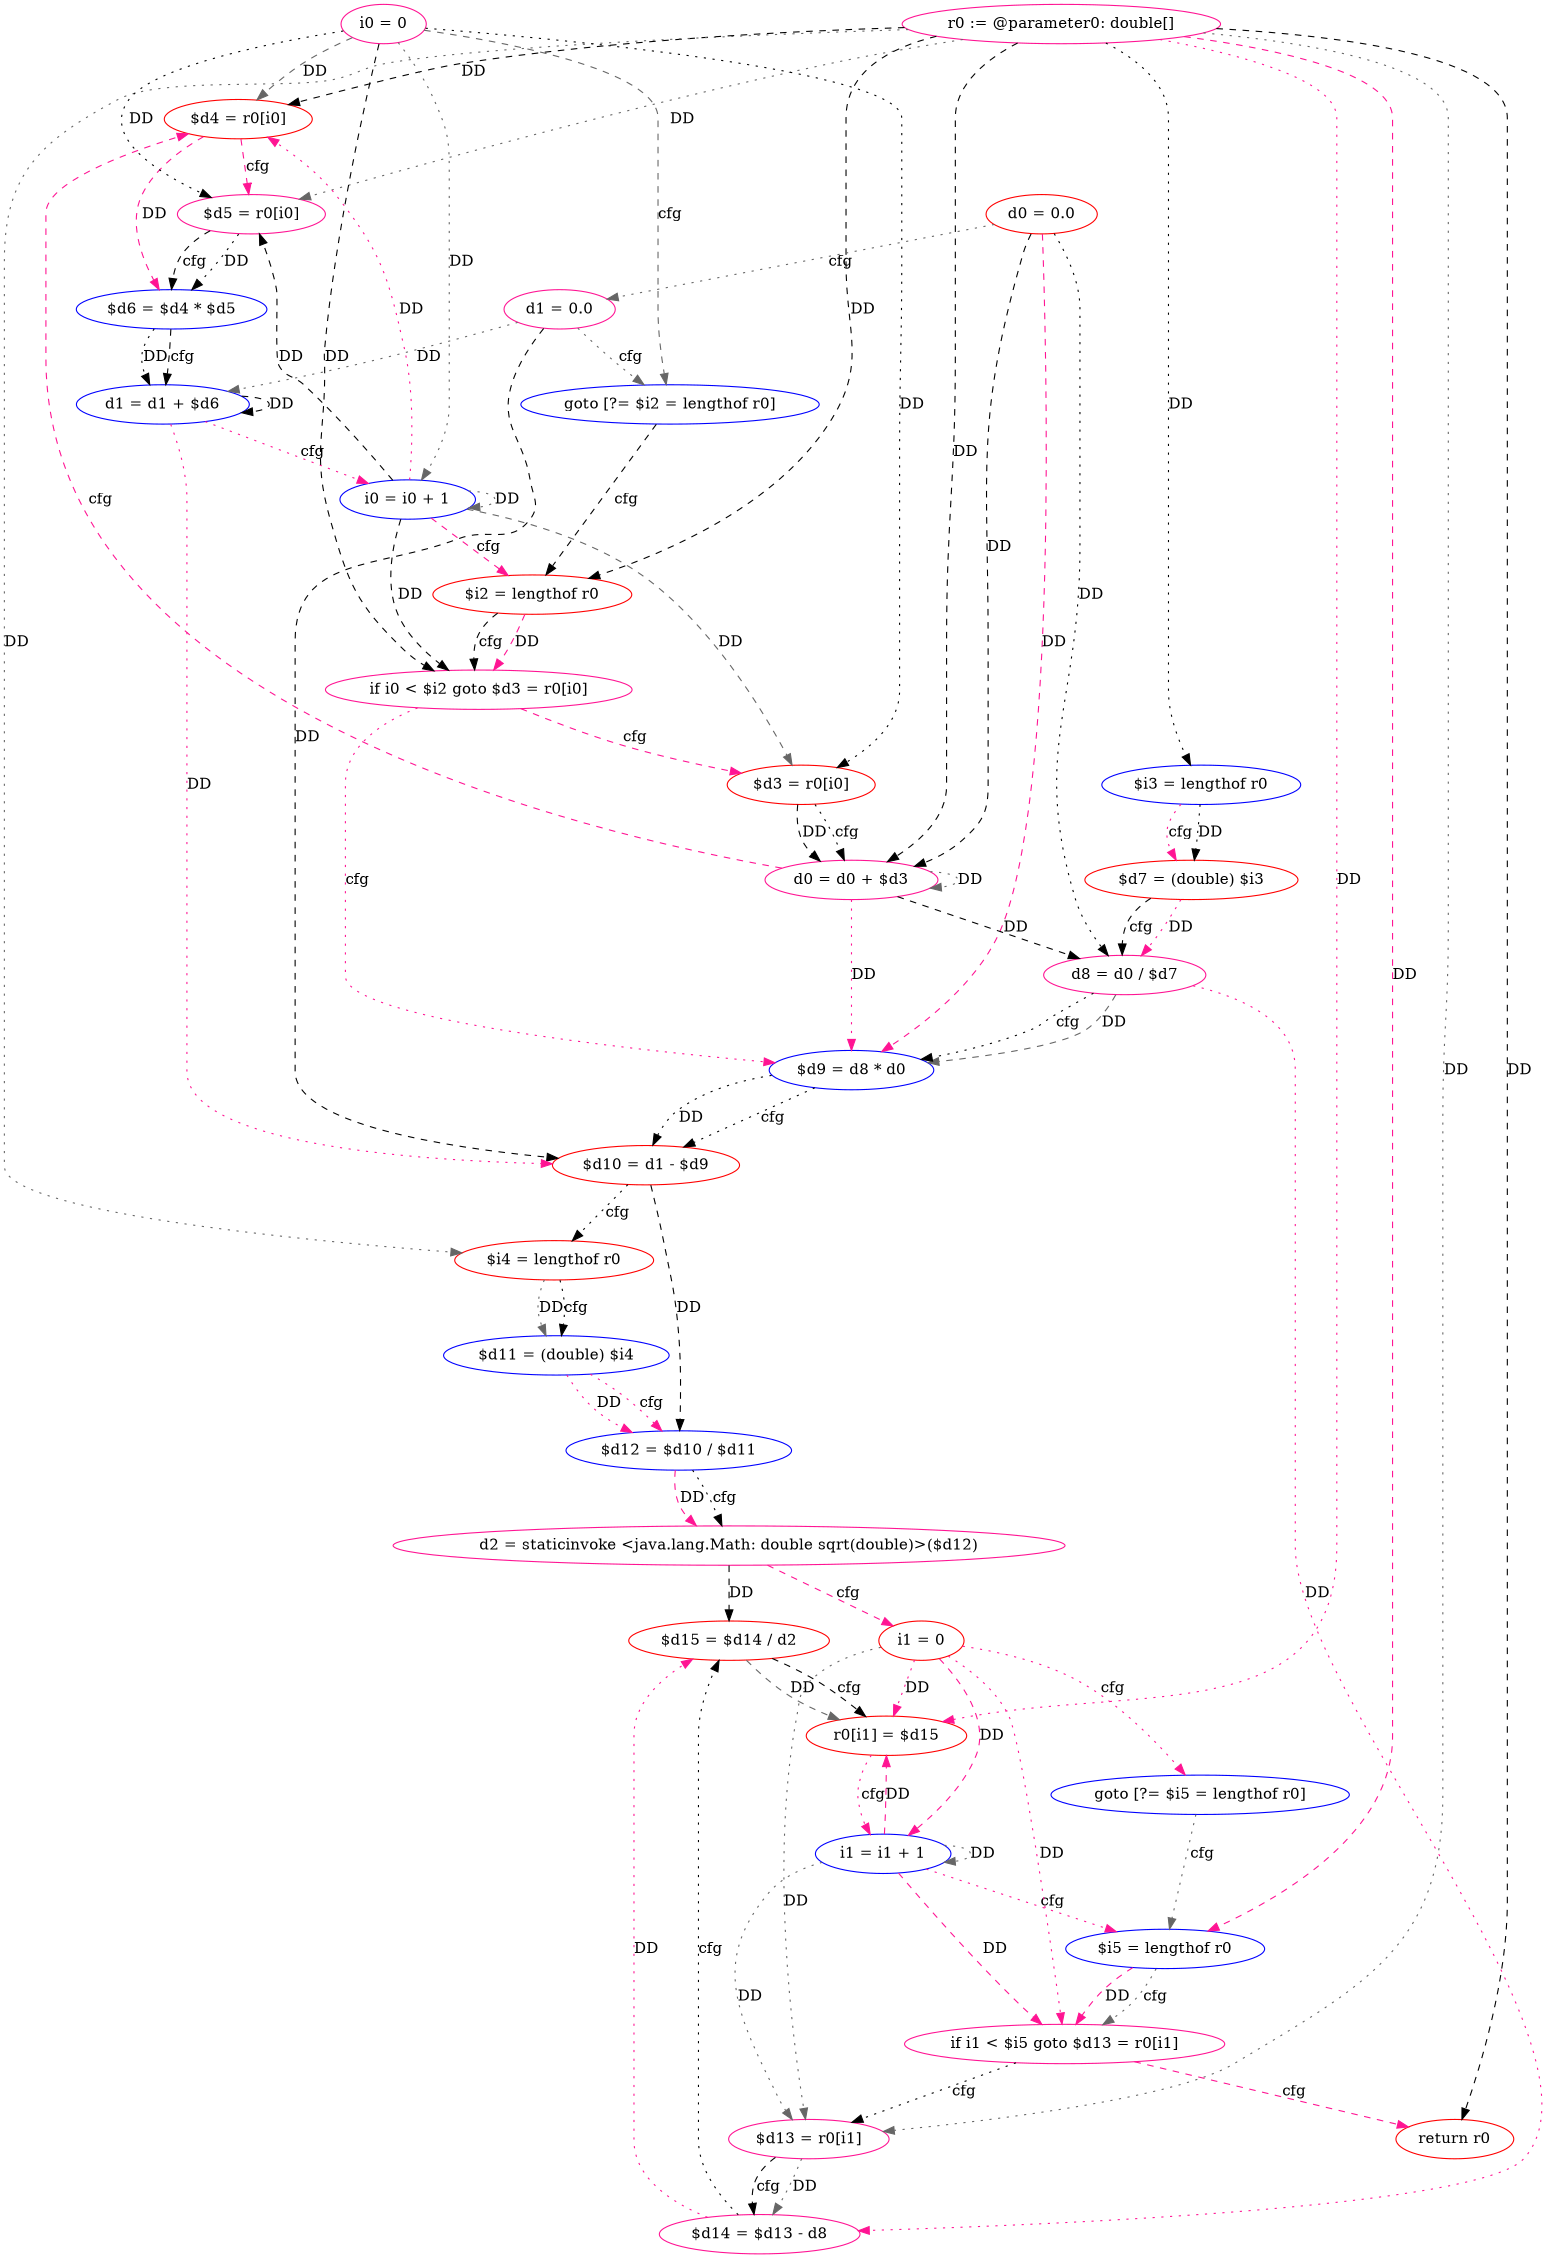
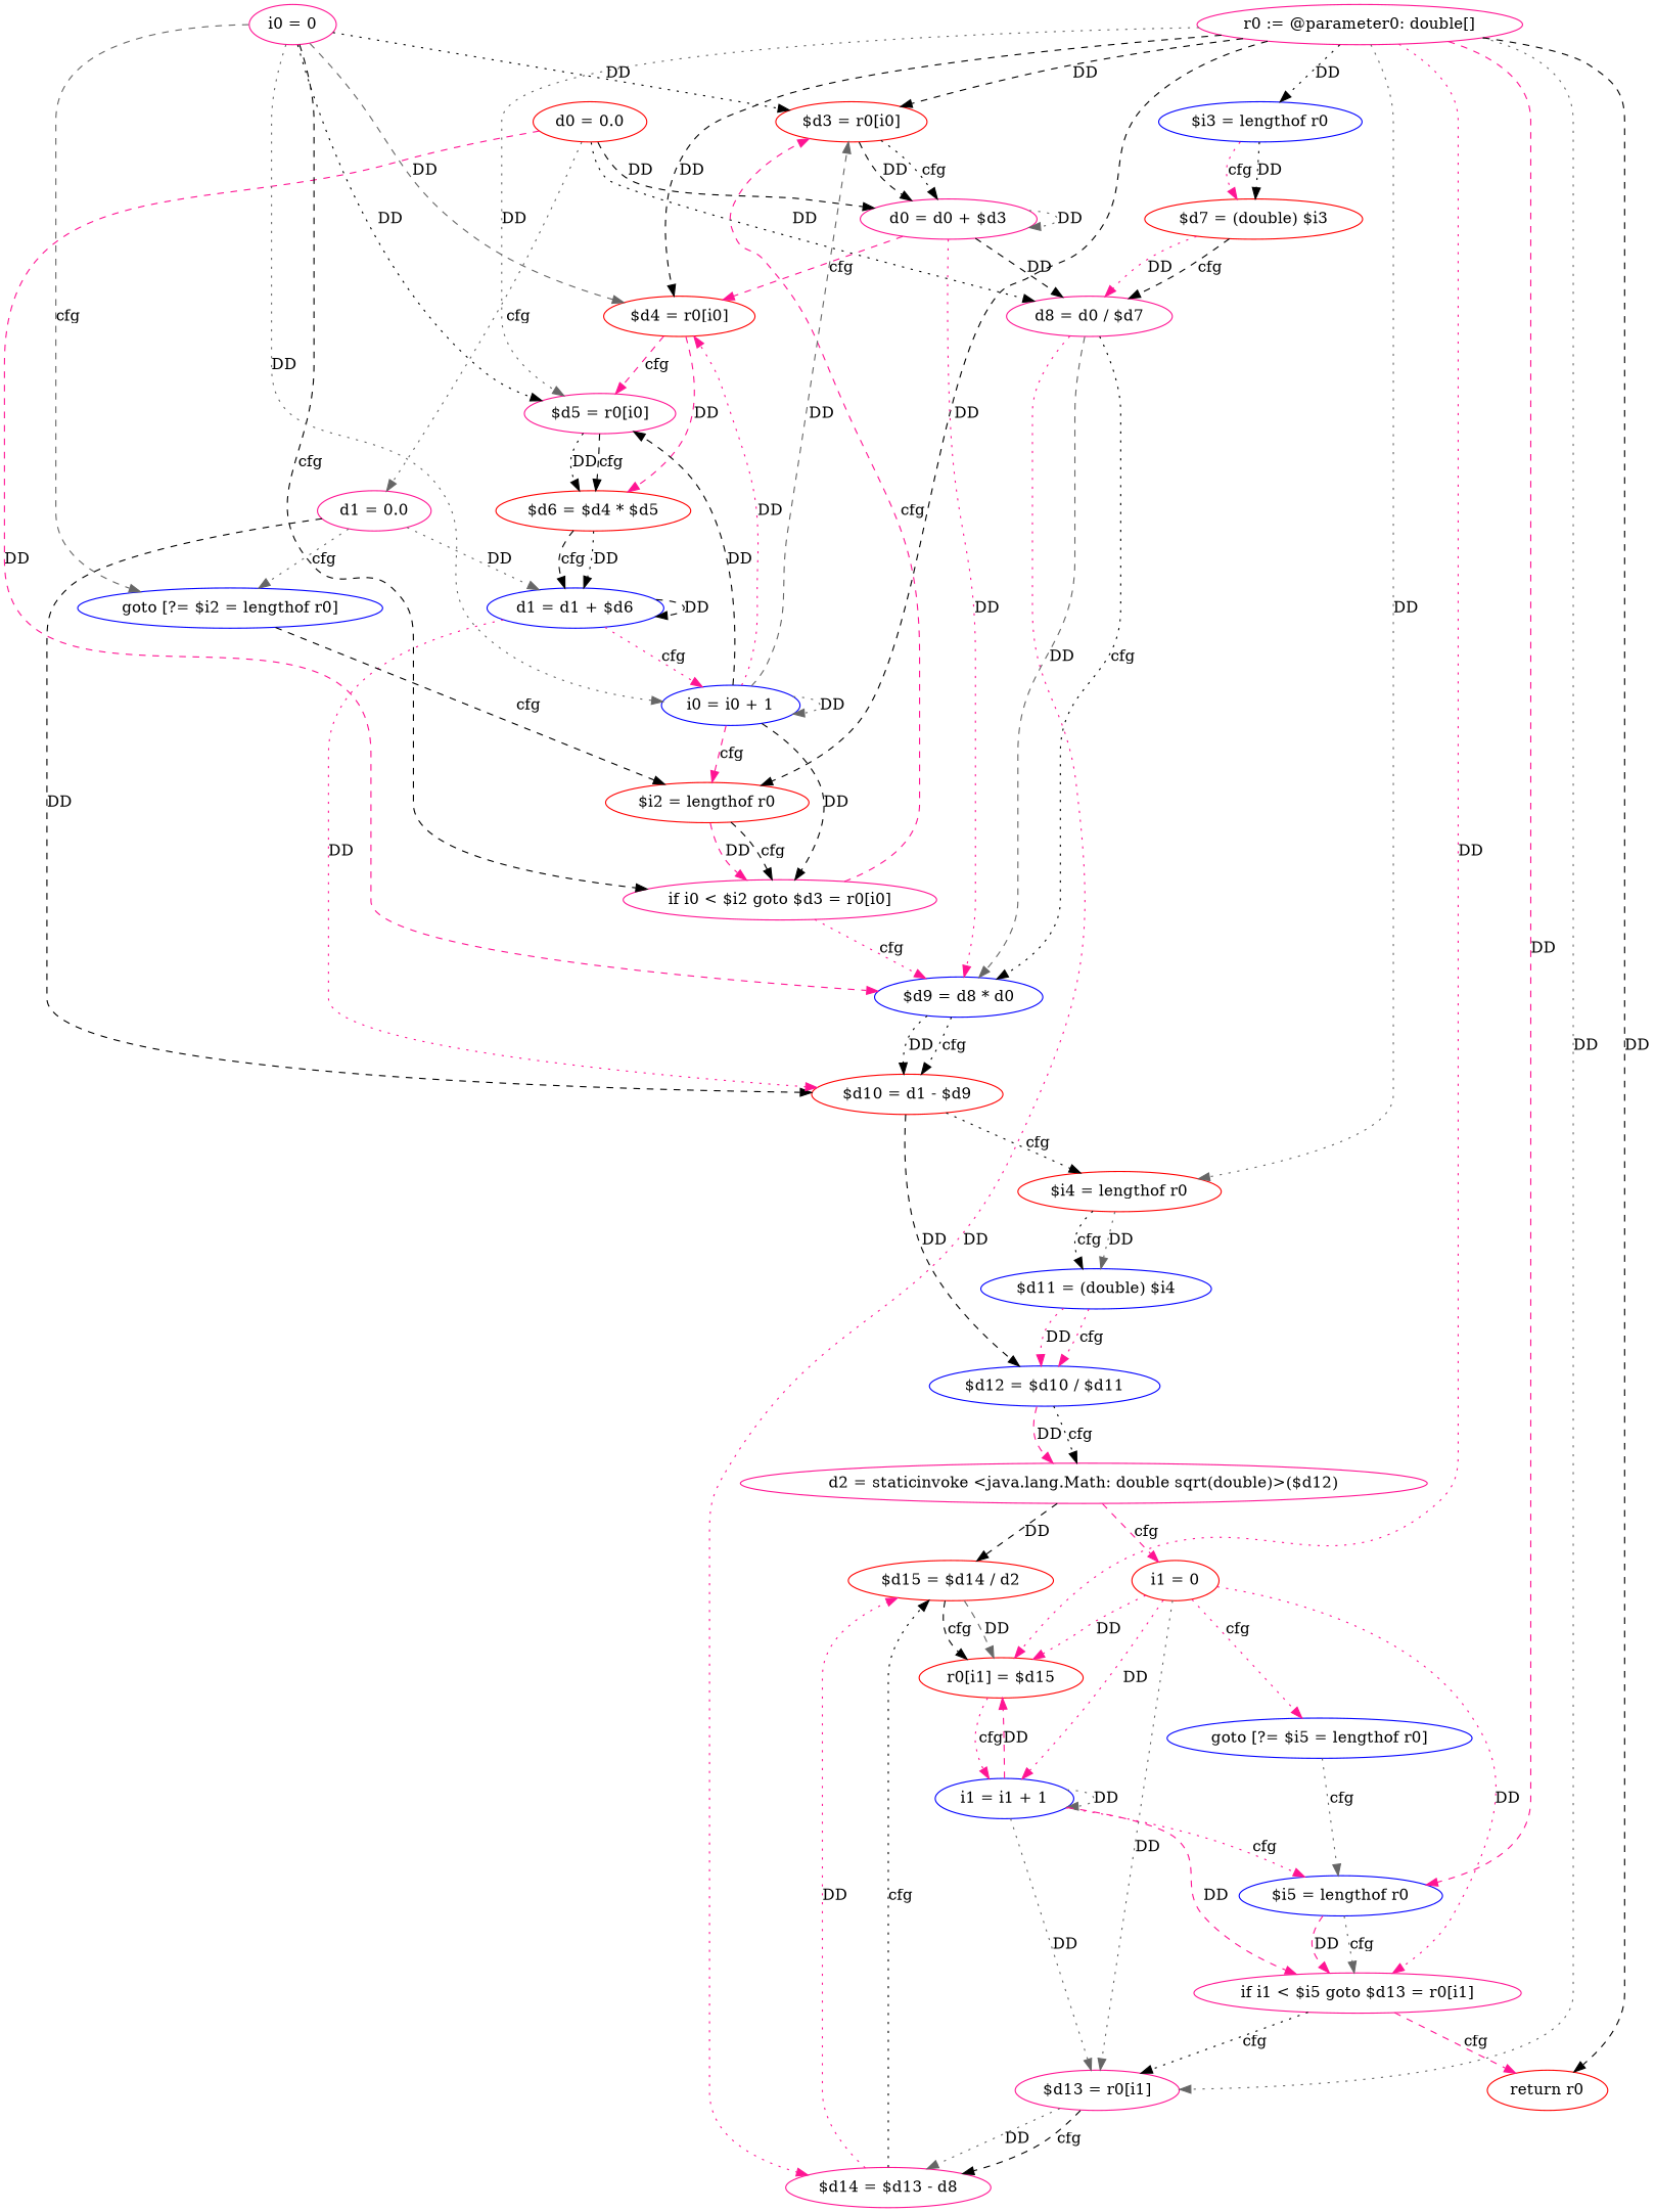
  digraph {
    node [color=deeppink]
    edge [color=black style=dotted]
    n1 [label="r0 := @parameter0: double[]"]
    n2 [color=red label="$d3 = r0[i0]"]
    n3 [color=red label="$d4 = r0[i0]"]
    n4 [label="$d5 = r0[i0]"]
    n5 [color=red label="$i2 = lengthof r0"]
    n6 [color=blue label="$i3 = lengthof r0"]
    n7 [color=red label="$i4 = lengthof r0"]
    n8 [label="$d13 = r0[i1]"]
    n9 [color=red label="r0[i1] = $d15"]
    n10 [color=blue label="$i5 = lengthof r0"]
    n11 [color=red label="return r0"]
    n12 [color=red label="d0 = 0.0"]
    n13 [label="d1 = 0.0"]
    n14 [label="d0 = d0 + $d3"]
    n15 [label="d8 = d0 / $d7"]
    n16 [color=blue label="$d9 = d8 * d0"]
-   n17 [color=blue label="$d6 = $d4 * $d5"]
+   n17 [color=red label="$d6 = $d4 * $d5"]
    n18 [label="if i0 < $i2 goto $d3 = r0[i0]"]
    n19 [color=red label="$d7 = (double) $i3"]
    n20 [color=blue label="$d11 = (double) $i4"]
    n21 [label="$d14 = $d13 - d8"]
    n22 [color=blue label="i1 = i1 + 1"]
    n23 [label="if i1 < $i5 goto $d13 = r0[i1]"]
    n24 [color=blue label="d1 = d1 + $d6"]
    n25 [color=red label="$d10 = d1 - $d9"]
    n26 [color=blue label="goto [?= $i2 = lengthof r0]"]
    n27 [label="i0 = 0"]
    n28 [color=blue label="i0 = i0 + 1"]
    n29 [color=blue label="$d12 = $d10 / $d11"]
    n30 [color=red label="$d15 = $d14 / d2"]
    n31 [label="d2 = staticinvoke <java.lang.Math: double sqrt(double)>($d12)"]
    n32 [color=red label="i1 = 0"]
    n33 [color=blue label="goto [?= $i5 = lengthof r0]"]
-   n1 -> n14 [label=DD style=dashed]
+   n1 -> n2 [label=DD style=dashed]
    n1 -> n3 [label=DD style=dashed]
    n1 -> n4 [color=gray40 label=DD]
    n1 -> n5 [label=DD style=dashed]
    n1 -> n6 [label=DD]
    n1 -> n7 [color=gray40 label=DD]
    n1 -> n8 [color=gray40 label=DD]
    n1 -> n9 [color=deeppink label=DD]
    n1 -> n10 [color=deeppink label=DD style=dashed]
    n1 -> n11 [label=DD style=dashed]
    n2 -> n14 [label=DD style=dashed]
    n2 -> n14 [label=cfg]
    n3 -> n4 [color=deeppink label=cfg style=dashed]
    n3 -> n17 [color=deeppink label=DD style=dashed]
    n4 -> n17 [label=DD]
    n4 -> n17 [label=cfg style=dashed]
    n5 -> n18 [color=deeppink label=DD style=dashed]
    n5 -> n18 [label=cfg style=dashed]
    n6 -> n19 [label=DD]
    n6 -> n19 [color=deeppink label=cfg]
    n7 -> n20 [color=gray40 label=DD]
    n7 -> n20 [label=cfg]
    n8 -> n21 [color=gray40 label=DD]
    n8 -> n21 [label=cfg style=dashed]
    n9 -> n22 [color=deeppink label=cfg]
    n10 -> n23 [color=deeppink label=DD style=dashed]
    n10 -> n23 [color=gray40 label=cfg]
    n12 -> n13 [color=gray40 label=cfg]
    n12 -> n14 [label=DD style=dashed]
    n12 -> n15 [label=DD]
    n12 -> n16 [color=deeppink label=DD style=dashed]
    n13 -> n24 [color=gray40 label=DD]
    n13 -> n25 [label=DD style=dashed]
    n13 -> n26 [color=gray40 label=cfg]
    n14 -> n3 [color=deeppink label=cfg style=dashed]
    n14 -> n14 [color=gray40 label=DD]
    n14 -> n15 [label=DD style=dashed]
    n14 -> n16 [color=deeppink label=DD]
    n15 -> n16 [color=gray40 label=DD style=dashed]
    n15 -> n16 [label=cfg]
    n15 -> n21 [color=deeppink label=DD]
    n16 -> n25 [label=DD]
    n16 -> n25 [label=cfg]
    n17 -> n24 [label=DD]
    n17 -> n24 [label=cfg style=dashed]
    n18 -> n2 [color=deeppink label=cfg style=dashed]
    n18 -> n16 [color=deeppink label=cfg]
    n19 -> n15 [color=deeppink label=DD]
    n19 -> n15 [label=cfg style=dashed]
    n20 -> n29 [color=deeppink label=DD]
    n20 -> n29 [color=deeppink label=cfg]
    n21 -> n30 [color=deeppink label=DD]
    n21 -> n30 [label=cfg]
    n22 -> n8 [color=gray40 label=DD]
    n22 -> n9 [color=deeppink label=DD style=dashed]
    n22 -> n10 [color=deeppink label=cfg]
    n22 -> n22 [color=gray40 label=DD]
    n22 -> n23 [color=deeppink label=DD style=dashed]
    n23 -> n8 [label=cfg]
    n23 -> n11 [color=deeppink label=cfg style=dashed]
    n24 -> n24 [label=DD style=dashed]
    n24 -> n25 [color=deeppink label=DD]
    n24 -> n28 [color=deeppink label=cfg]
    n25 -> n7 [label=cfg]
    n25 -> n29 [label=DD style=dashed]
    n26 -> n5 [label=cfg style=dashed]
    n27 -> n2 [label=DD]
    n27 -> n3 [color=gray40 label=DD style=dashed]
    n27 -> n4 [label=DD]
-   n27 -> n18 [label=DD style=dashed]
+   n27 -> n18 [label=cfg style=dashed]
    n27 -> n26 [color=gray40 label=cfg style=dashed]
    n27 -> n28 [color=gray40 label=DD]
    n28 -> n2 [color=gray40 label=DD style=dashed]
    n28 -> n3 [color=deeppink label=DD]
    n28 -> n4 [label=DD style=dashed]
    n28 -> n5 [color=deeppink label=cfg style=dashed]
    n28 -> n18 [label=DD style=dashed]
    n28 -> n28 [color=gray40 label=DD]
    n29 -> n31 [color=deeppink label=DD style=dashed]
    n29 -> n31 [label=cfg]
    n30 -> n9 [color=gray40 label=DD style=dashed]
    n30 -> n9 [label=cfg style=dashed]
    n31 -> n30 [label=DD style=dashed]
    n31 -> n32 [color=deeppink label=cfg style=dashed]
    n32 -> n8 [color=gray40 label=DD]
    n32 -> n9 [color=deeppink label=DD]
-   n32 -> n22 [color=deeppink label=DD style=dashed]
+   n32 -> n22 [color=deeppink label=DD]
    n32 -> n23 [color=deeppink label=DD]
    n32 -> n33 [color=deeppink label=cfg]
    n33 -> n10 [color=gray40 label=cfg]
  }
